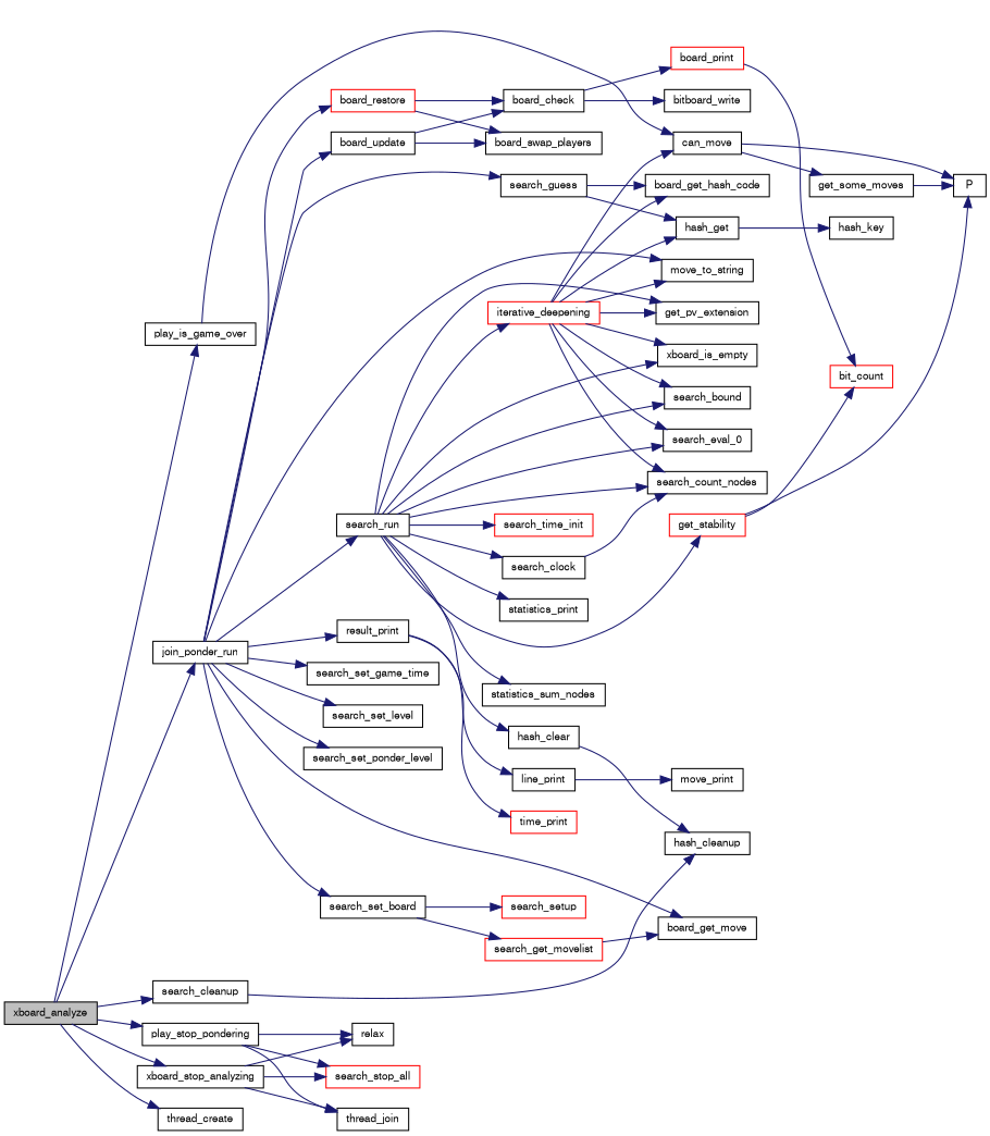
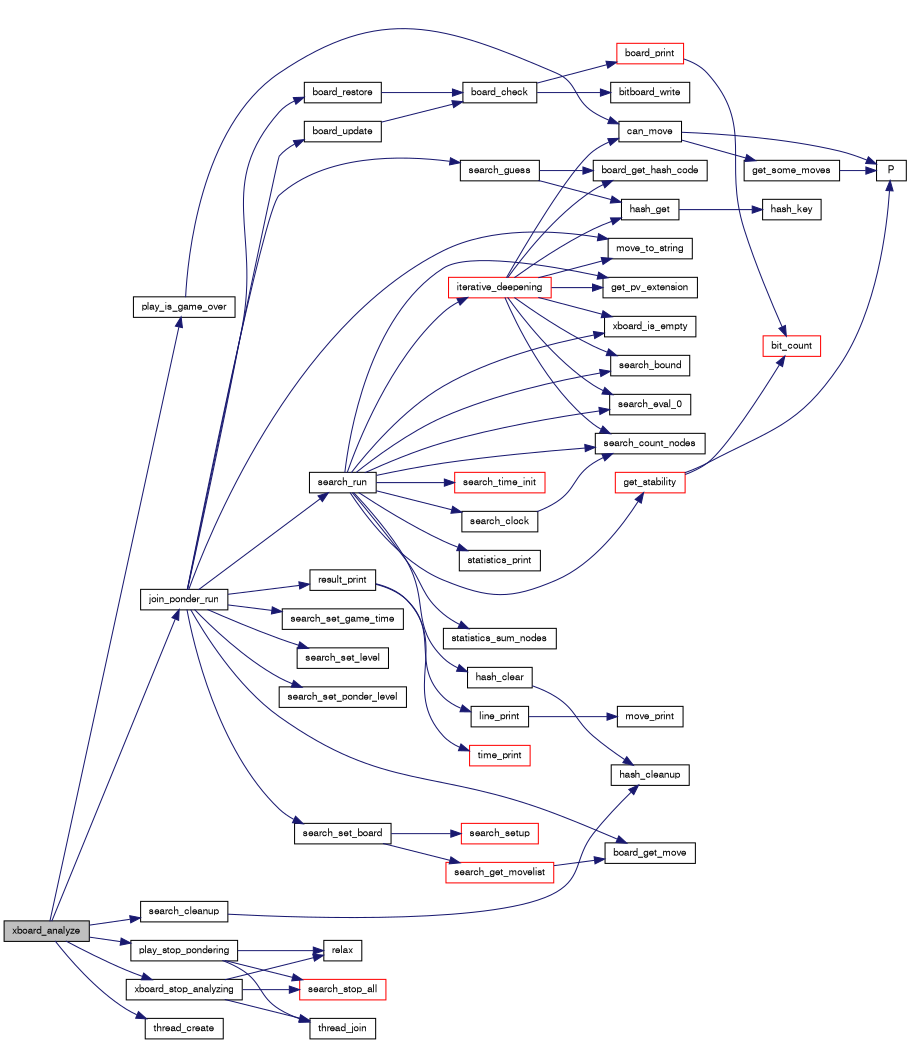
  digraph {
    rankdir=LR
    node [color=black fontname=FreeSans fontsize=10 shape=record]
    edge [color=midnightblue fontname=FreeSans fontsize=10 labelfontname=FreeSans labelfontsize=10 style=solid]
    n1 [fillcolor=grey75 fontcolor=black height=0.2 label=xboard_analyze style=filled width=0.4]
    n2 [height=0.2 label=play_is_game_over width=0.4]
    n3 [height=0.2 label=join_ponder_run width=0.4]
    n4 [height=0.2 label=play_stop_pondering width=0.4]
    n5 [height=0.2 label=search_cleanup width=0.4]
    n6 [height=0.2 label=thread_create width=0.4]
    n7 [height=0.2 label=xboard_stop_analyzing width=0.4]
    n8 [height=0.2 label=can_move width=0.4]
    n9 [height=0.2 label=board_get_move width=0.4]
-   n10 [color=red height=0.2 label=board_restore width=0.4]
+   n10 [height=0.2 label=board_restore width=0.4]
    n11 [height=0.2 label=board_update width=0.4]
    n12 [height=0.2 label=move_to_string width=0.4]
    n13 [height=0.2 label=result_print width=0.4]
    n14 [height=0.2 label=search_guess width=0.4]
    n15 [height=0.2 label=search_run width=0.4]
    n16 [height=0.2 label=search_set_board width=0.4]
    n17 [height=0.2 label=search_set_game_time width=0.4]
    n18 [height=0.2 label=search_set_level width=0.4]
    n19 [height=0.2 label=search_set_ponder_level width=0.4]
    n20 [height=0.2 label=relax width=0.4]
    n21 [color=red height=0.2 label=search_stop_all width=0.4]
    n22 [height=0.2 label=thread_join width=0.4]
    n23 [height=0.2 label=hash_cleanup width=0.4]
    n24 [height=0.2 label=get_some_moves width=0.4]
    n25 [height=0.2 label=P width=0.4]
    n26 [height=0.2 label=board_check width=0.4]
-   n27 [height=0.2 label=board_swap_players width=0.4]
    n28 [height=0.2 label=line_print width=0.4]
    n29 [color=red height=0.2 label=time_print width=0.4]
    n30 [height=0.2 label=board_get_hash_code width=0.4]
    n31 [height=0.2 label=hash_get width=0.4]
    n32 [height=0.2 label=get_pv_extension width=0.4]
    n33 [color=red height=0.2 label=get_stability width=0.4]
    n34 [height=0.2 label=hash_clear width=0.4]
    n35 [color=red height=0.2 label=iterative_deepening width=0.4]
    n36 [height=0.2 label=xboard_is_empty width=0.4]
    n37 [height=0.2 label=search_bound width=0.4]
    n38 [height=0.2 label=search_count_nodes width=0.4]
    n39 [height=0.2 label=search_eval_0 width=0.4]
    n40 [height=0.2 label=search_clock width=0.4]
    n41 [color=red height=0.2 label=search_time_init width=0.4]
    n42 [height=0.2 label=statistics_print width=0.4]
    n43 [height=0.2 label=statistics_sum_nodes width=0.4]
    n44 [color=red height=0.2 label=search_get_movelist width=0.4]
    n45 [color=red height=0.2 label=search_setup width=0.4]
    n46 [height=0.2 label=bitboard_write width=0.4]
    n47 [color=red height=0.2 label=board_print width=0.4]
    n48 [color=red height=0.2 label=bit_count width=0.4]
    n49 [height=0.2 label=move_print width=0.4]
    n50 [height=0.2 label=hash_key width=0.4]
    n1 -> n2
    n1 -> n3
    n1 -> n4
    n1 -> n5
    n1 -> n6
    n1 -> n7
    n2 -> n8
    n3 -> n9
    n3 -> n10
    n3 -> n11
    n3 -> n12
    n3 -> n13
    n3 -> n14
    n3 -> n15
    n3 -> n16
    n3 -> n17
    n3 -> n18
    n3 -> n19
    n4 -> n20
    n4 -> n21
    n4 -> n22
    n5 -> n23
    n7 -> n20
    n7 -> n21
    n7 -> n22
    n8 -> n24
    n8 -> n25
    n10 -> n26
-   n10 -> n27
    n11 -> n26
-   n11 -> n27
    n13 -> n28
    n13 -> n29
    n14 -> n30
    n14 -> n31
    n15 -> n32
    n15 -> n33
    n15 -> n34
    n15 -> n35
    n15 -> n36
    n15 -> n37
    n15 -> n38
    n15 -> n39
    n15 -> n40
    n15 -> n41
    n15 -> n42
    n15 -> n43
    n16 -> n44
    n16 -> n45
    n24 -> n25
    n26 -> n46
    n26 -> n47
    n28 -> n49
    n31 -> n50
    n33 -> n25
    n33 -> n48
    n34 -> n23
    n35 -> n8
    n35 -> n12
    n35 -> n30
    n35 -> n31
    n35 -> n32
    n35 -> n36
    n35 -> n37
    n35 -> n38
    n35 -> n39
    n40 -> n38
    n44 -> n9
    n47 -> n48
  }
